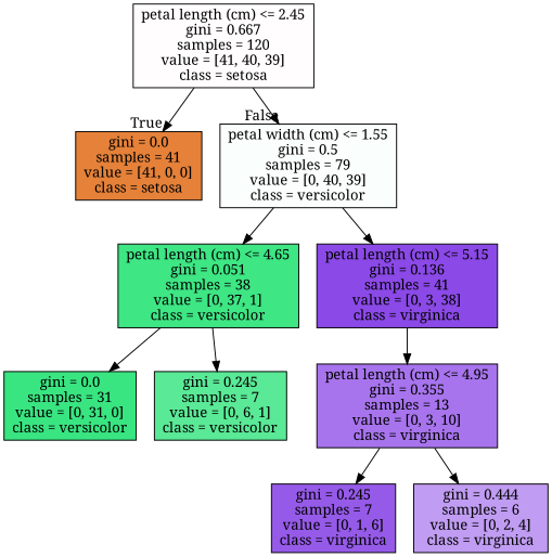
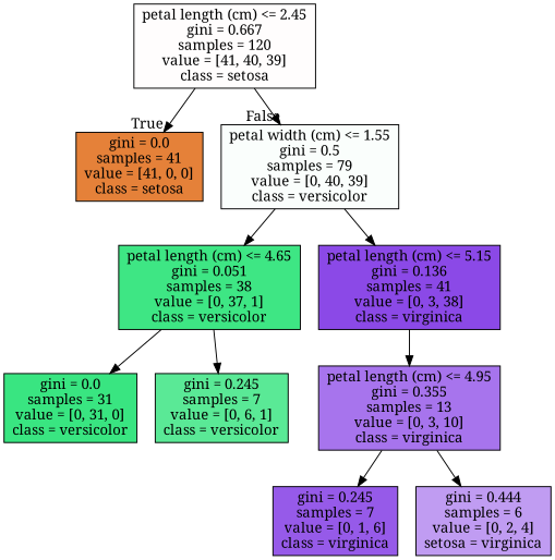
  digraph {
    fontname="Noto Serif"
    node [color=black fontname="Noto Serif" shape=box style=filled]
    edge [fontname="Noto Serif"]
    n1 [fillcolor="#fffdfd" label="petal length (cm) <= 2.45\ngini = 0.667\nsamples = 120\nvalue = [41, 40, 39]\nclass = setosa"]
    n2 [fillcolor="#e58139" label="gini = 0.0\nsamples = 41\nvalue = [41, 0, 0]\nclass = setosa"]
    n3 [fillcolor="#fafefc" label="petal width (cm) <= 1.55\ngini = 0.5\nsamples = 79\nvalue = [0, 40, 39]\nclass = versicolor"]
    n4 [fillcolor="#3ee684" label="petal length (cm) <= 4.65\ngini = 0.051\nsamples = 38\nvalue = [0, 37, 1]\nclass = versicolor"]
    n5 [fillcolor="#8b49e7" label="petal length (cm) <= 5.15\ngini = 0.136\nsamples = 41\nvalue = [0, 3, 38]\nclass = virginica"]
    n6 [fillcolor="#39e581" label="gini = 0.0\nsamples = 31\nvalue = [0, 31, 0]\nclass = versicolor"]
    n7 [fillcolor="#5ae996" label="gini = 0.245\nsamples = 7\nvalue = [0, 6, 1]\nclass = versicolor"]
    n8 [fillcolor="#a774ed" label="petal length (cm) <= 4.95\ngini = 0.355\nsamples = 13\nvalue = [0, 3, 10]\nclass = virginica"]
    n9 [fillcolor="#965ae9" label="gini = 0.245\nsamples = 7\nvalue = [0, 1, 6]\nclass = virginica"]
-   n10 [fillcolor="#c09cf2" label="gini = 0.444\nsamples = 6\nvalue = [0, 2, 4]\nclass = virginica"]
+   n10 [fillcolor="#c09cf2" label="gini = 0.444\nsamples = 6\nvalue = [0, 2, 4]\nsetosa = virginica"]
    n1 -> n2 [headlabel=True labelangle=45 labeldistance=2.5]
    n1 -> n3 [headlabel=False labelangle=-45 labeldistance=2.5]
    n3 -> n4
    n3 -> n5
    n4 -> n6
    n4 -> n7
    n5 -> n8
    n8 -> n9
    n8 -> n10
  }
